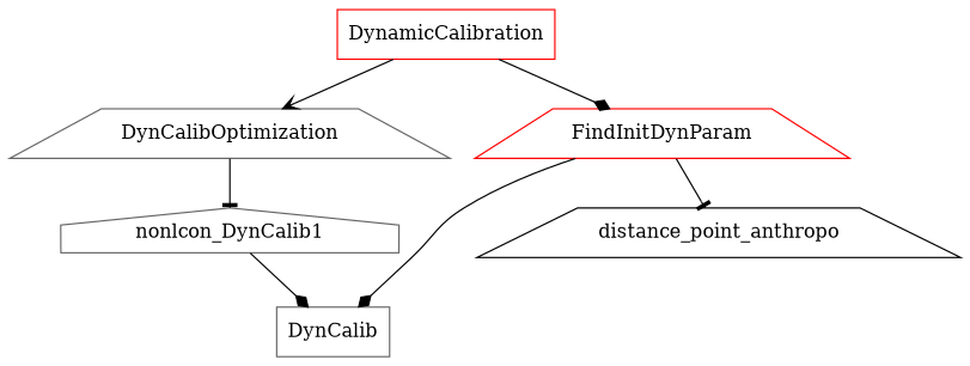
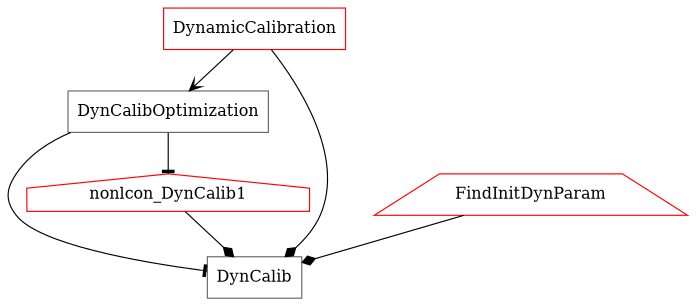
  digraph {
    node [color=gray40 shape=box]
    edge [arrowhead=tee]
-   DynCalibOptimization [shape=trapezium]
+   DynCalibOptimization
    n2 [label=DynCalib]
-   nonlcon_DynCalib1 [shape=house]
+   nonlcon_DynCalib1 [color=red shape=house]
    DynamicCalibration [color=red]
    FindInitDynParam [color=red shape=trapezium]
-   distance_point_anthropo [color=black shape=trapezium]
+   DynCalibOptimization -> n2
    DynCalibOptimization -> nonlcon_DynCalib1
    nonlcon_DynCalib1 -> n2 [arrowhead=diamond]
    DynamicCalibration -> DynCalibOptimization [arrowhead=vee]
-   DynamicCalibration -> FindInitDynParam [arrowhead=diamond]
+   DynamicCalibration -> n2 [arrowhead=diamond]
    FindInitDynParam -> n2 [arrowhead=diamond]
-   FindInitDynParam -> distance_point_anthropo
  }
